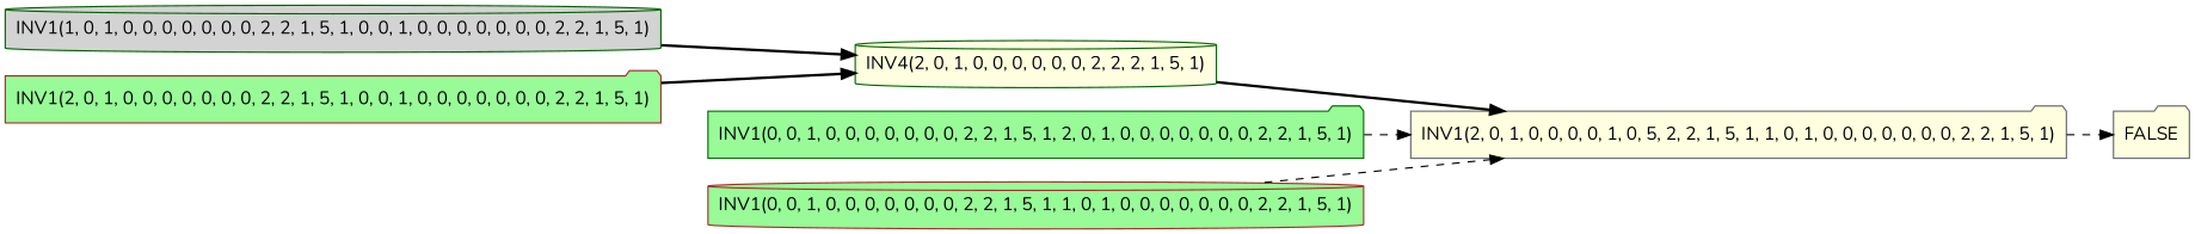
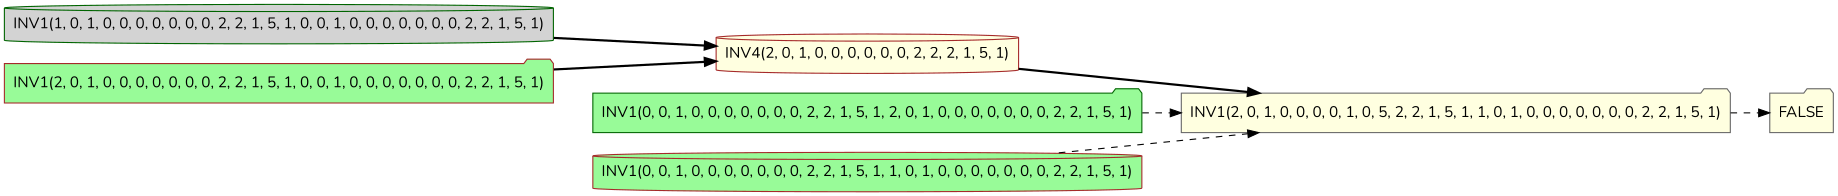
  digraph {
    rankdir=LR
    fontname=Nunito
    node [style=filled fillcolor=lightyellow color=brown shape=folder fontname=Nunito]
    edge [style=dashed fontname=Nunito]
    n1 [label=FALSE color=gray40]
    n2 [label="INV1(2, 0, 1, 0, 0, 0, 0, 1, 0, 5, 2, 2, 1, 5, 1, 1, 0, 1, 0, 0, 0, 0, 0, 0, 0, 2, 2, 1, 5, 1)" color=gray40]
-   n3 [label="INV4(2, 0, 1, 0, 0, 0, 0, 0, 0, 2, 2, 2, 1, 5, 1)" color=darkgreen shape=cylinder]
+   n3 [label="INV4(2, 0, 1, 0, 0, 0, 0, 0, 0, 2, 2, 2, 1, 5, 1)" shape=cylinder]
    n4 [label="INV1(0, 0, 1, 0, 0, 0, 0, 0, 0, 0, 2, 2, 1, 5, 1, 2, 0, 1, 0, 0, 0, 0, 0, 0, 0, 2, 2, 1, 5, 1)" fillcolor=palegreen color=darkgreen]
    n5 [label="INV1(0, 0, 1, 0, 0, 0, 0, 0, 0, 0, 2, 2, 1, 5, 1, 1, 0, 1, 0, 0, 0, 0, 0, 0, 0, 2, 2, 1, 5, 1)" fillcolor=palegreen shape=cylinder]
    n6 [label="INV1(1, 0, 1, 0, 0, 0, 0, 0, 0, 0, 2, 2, 1, 5, 1, 0, 0, 1, 0, 0, 0, 0, 0, 0, 0, 2, 2, 1, 5, 1)" fillcolor=lightgrey color=darkgreen shape=cylinder]
    n7 [label="INV1(2, 0, 1, 0, 0, 0, 0, 0, 0, 0, 2, 2, 1, 5, 1, 0, 0, 1, 0, 0, 0, 0, 0, 0, 0, 2, 2, 1, 5, 1)" fillcolor=palegreen]
    n2 -> n1
    n3 -> n2 [style=bold]
    n4 -> n2
    n5 -> n2
    n6 -> n3 [style=bold]
    n7 -> n3 [style=bold]
  }
